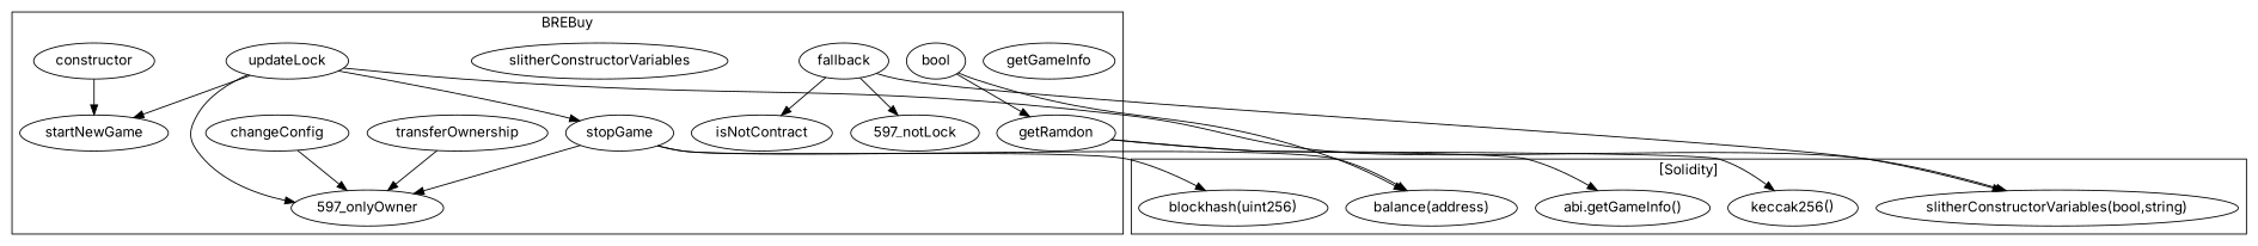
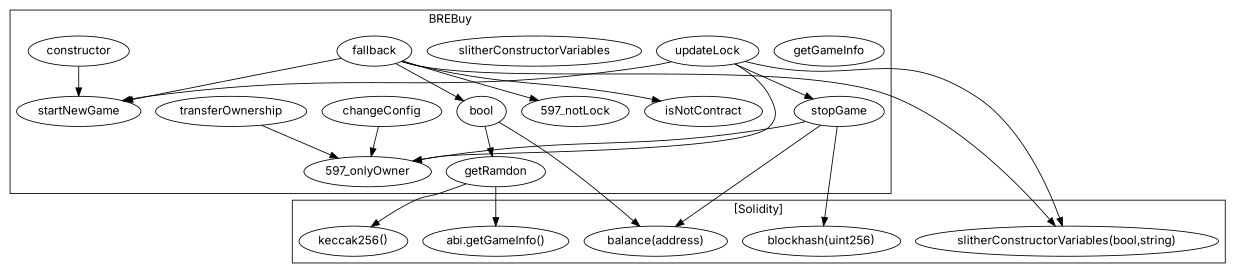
  strict digraph {
    fontname=Inter
    node [fontname=Inter]
    edge [fontname=Inter]
    n1 [label=changeConfig]
    "597_onlyOwner"
    n3 [label=startNewGame]
    n4 [label=transferOwnership]
    n5 [label=getGameInfo]
    n6 [label=fallback]
    n7 [label=bool]
    n8 [label=isNotContract]
    "597_notLock"
    n10 [label=stopGame]
    n11 [label=getRamdon]
    n12 [label=slitherConstructorVariables]
    n13 [label=constructor]
    n14 [label=updateLock]
    n15 [label="slitherConstructorVariables(bool,string)"]
    "balance(address)"
    n17 [label="abi.getGameInfo()"]
    "blockhash(uint256)"
    "keccak256()"
    subgraph cluster_1 {
      label=BREBuy
      n1
      "597_onlyOwner"
      n3
      n4
      n5
      n6
      n7
      n8
      "597_notLock"
      n10
      n11
      n12
      n13
      n14
    }
    subgraph cluster_2 {
      label="[Solidity]"
      n15
      "balance(address)"
      n17
      "blockhash(uint256)"
      "keccak256()"
    }
    n1 -> "597_onlyOwner"
    n4 -> "597_onlyOwner"
+   n6 -> n3
+   n6 -> n7
    n6 -> n8
    n6 -> "597_notLock"
    n6 -> n15
    n7 -> n11
    n7 -> "balance(address)"
    n10 -> "597_onlyOwner"
    n10 -> "balance(address)"
    n10 -> "blockhash(uint256)"
    n11 -> n17
    n11 -> "keccak256()"
    n13 -> n3
    n14 -> "597_onlyOwner"
    n14 -> n3
    n14 -> n10
    n14 -> n15
  }
